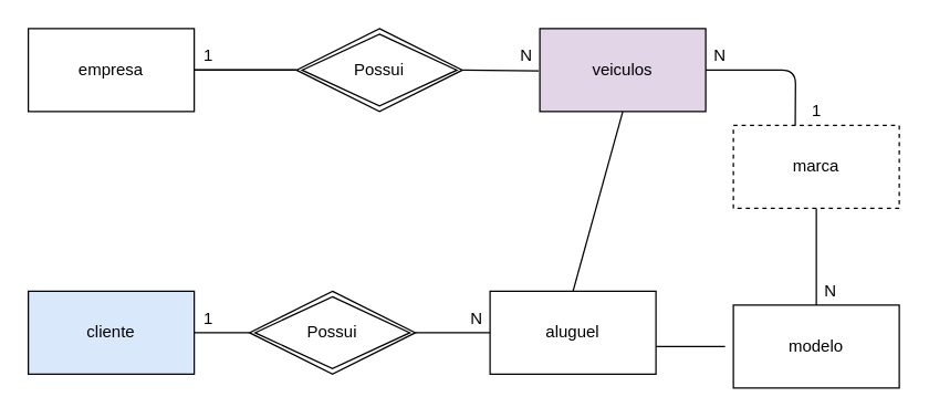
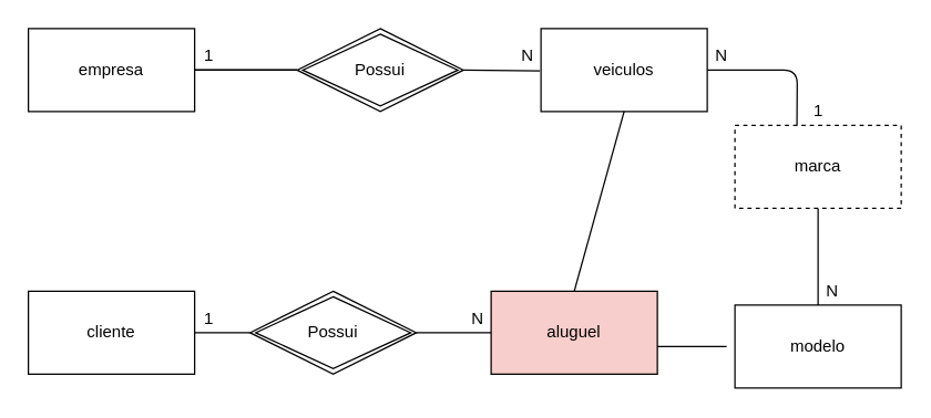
  <mxCell id="0" />
  <mxCell id="1" parent="0" />
  <mxCell id="2" value="empresa" style="rounded=0;whiteSpace=wrap;html=1;" vertex="1" parent="1"><mxGeometry x="20" y="20" width="120" height="60" as="geometry" /></mxCell>
- <mxCell id="3" value="veiculos" style="rounded=0;whiteSpace=wrap;html=1;fillColor=#e1d5e7;" vertex="1" parent="1"><mxGeometry x="390" y="20" width="120" height="60" as="geometry" /></mxCell>
+ <mxCell id="3" value="veiculos" style="rounded=0;whiteSpace=wrap;html=1;" vertex="1" parent="1"><mxGeometry x="390" y="20" width="120" height="60" as="geometry" /></mxCell>
  <mxCell id="4" value="Possui" style="shape=rhombus;double=1;perimeter=rhombusPerimeter;whiteSpace=wrap;html=1;align=center;" vertex="1" parent="1"><mxGeometry x="214" y="20" width="120" height="60" as="geometry" /></mxCell>
  <mxCell id="5" value="1" style="text;html=1;align=center;verticalAlign=middle;resizable=0;points=[];autosize=1;strokeColor=none;" vertex="1" parent="1"><mxGeometry x="140" y="30" width="20" height="20" as="geometry" /></mxCell>
  <mxCell id="6" value="N" style="text;html=1;align=center;verticalAlign=middle;resizable=0;points=[];autosize=1;strokeColor=none;" vertex="1" parent="1"><mxGeometry x="370" y="30" width="20" height="20" as="geometry" /></mxCell>
- <mxCell id="7" value="cliente" style="rounded=0;whiteSpace=wrap;html=1;fillColor=#dae8fc;" vertex="1" parent="1"><mxGeometry x="20" y="210" width="120" height="60" as="geometry" /></mxCell>
+ <mxCell id="7" value="cliente" style="rounded=0;whiteSpace=wrap;html=1;" vertex="1" parent="1"><mxGeometry x="20" y="210" width="120" height="60" as="geometry" /></mxCell>
  <mxCell id="8" value="Possui" style="shape=rhombus;double=1;perimeter=rhombusPerimeter;whiteSpace=wrap;html=1;align=center;" vertex="1" parent="1"><mxGeometry x="180" y="210" width="120" height="60" as="geometry" /></mxCell>
  <mxCell id="9" value="marca" style="rounded=0;whiteSpace=wrap;html=1;dashed=1;" vertex="1" parent="1"><mxGeometry x="530" y="90" width="120" height="60" as="geometry" /></mxCell>
  <mxCell id="10" value="modelo" style="rounded=0;whiteSpace=wrap;html=1;" vertex="1" parent="1"><mxGeometry x="530" y="220" width="120" height="60" as="geometry" /></mxCell>
- <mxCell id="11" value="aluguel" style="rounded=0;whiteSpace=wrap;html=1;" vertex="1" parent="1"><mxGeometry x="354" y="210" width="120" height="60" as="geometry" /></mxCell>
+ <mxCell id="11" value="aluguel" style="rounded=0;whiteSpace=wrap;html=1;fillColor=#f8cecc;" vertex="1" parent="1"><mxGeometry x="354" y="210" width="120" height="60" as="geometry" /></mxCell>
  <mxCell id="12" value="1" style="text;html=1;align=center;verticalAlign=middle;resizable=0;points=[];autosize=1;strokeColor=none;" vertex="1" parent="1"><mxGeometry x="140" y="220" width="20" height="20" as="geometry" /></mxCell>
  <mxCell id="13" value="N" style="text;html=1;align=center;verticalAlign=middle;resizable=0;points=[];autosize=1;strokeColor=none;" vertex="1" parent="1"><mxGeometry x="334" y="220" width="20" height="20" as="geometry" /></mxCell>
  <mxCell id="14" value="N" style="text;html=1;align=center;verticalAlign=middle;resizable=0;points=[];autosize=1;strokeColor=none;" vertex="1" parent="1"><mxGeometry x="510" y="30" width="20" height="20" as="geometry" /></mxCell>
  <mxCell id="15" value="1" style="text;html=1;align=center;verticalAlign=middle;resizable=0;points=[];autosize=1;strokeColor=none;" vertex="1" parent="1"><mxGeometry x="580" y="70" width="20" height="20" as="geometry" /></mxCell>
  <mxCell id="16" value="N" style="text;html=1;align=center;verticalAlign=middle;resizable=0;points=[];autosize=1;strokeColor=none;" vertex="1" parent="1"><mxGeometry x="590" y="200" width="20" height="20" as="geometry" /></mxCell>
  <mxCell id="17" value="" style="endArrow=none;html=1;" edge="1" parent="1" target="4"><mxGeometry width="50" height="50" relative="1" as="geometry"><mxPoint x="140" y="50" as="sourcePoint" /><mxPoint x="190" y="0" as="targetPoint" /></mxGeometry></mxCell>
  <mxCell id="18" value="" style="endArrow=none;html=1;" edge="1" parent="1" target="4"><mxGeometry width="50" height="50" relative="1" as="geometry"><mxPoint x="140" y="50" as="sourcePoint" /><mxPoint x="214" y="50" as="targetPoint" /><Array as="points"><mxPoint x="200" y="50" /></Array></mxGeometry></mxCell>
  <mxCell id="19" value="" style="endArrow=none;html=1;" edge="1" parent="1" target="4"><mxGeometry width="50" height="50" relative="1" as="geometry"><mxPoint x="140" y="50" as="sourcePoint" /><mxPoint x="214" y="50" as="targetPoint" /><Array as="points"><mxPoint x="190" y="50" /><mxPoint x="200" y="50" /></Array></mxGeometry></mxCell>
  <mxCell id="20" value="" style="endArrow=none;html=1;entryX=0.96;entryY=1.03;entryDx=0;entryDy=0;entryPerimeter=0;" edge="1" parent="1" target="6"><mxGeometry width="50" height="50" relative="1" as="geometry"><mxPoint x="334" y="50" as="sourcePoint" /><mxPoint x="384" y="0" as="targetPoint" /></mxGeometry></mxCell>
  <mxCell id="21" value="" style="endArrow=none;html=1;entryX=0.373;entryY=-0.003;entryDx=0;entryDy=0;entryPerimeter=0;" edge="1" parent="1" target="9"><mxGeometry width="50" height="50" relative="1" as="geometry"><mxPoint x="510" y="50" as="sourcePoint" /><mxPoint x="560" y="0" as="targetPoint" /><Array as="points"><mxPoint x="575" y="50" /></Array></mxGeometry></mxCell>
  <mxCell id="22" value="" style="endArrow=none;html=1;entryX=0;entryY=0.5;entryDx=0;entryDy=0;" edge="1" parent="1" target="8"><mxGeometry width="50" height="50" relative="1" as="geometry"><mxPoint x="140" y="240" as="sourcePoint" /><mxPoint x="190" y="190" as="targetPoint" /></mxGeometry></mxCell>
  <mxCell id="23" value="" style="endArrow=none;html=1;entryX=0;entryY=0.5;entryDx=0;entryDy=0;" edge="1" parent="1" target="11"><mxGeometry width="50" height="50" relative="1" as="geometry"><mxPoint x="300" y="240" as="sourcePoint" /><mxPoint x="350" y="190" as="targetPoint" /></mxGeometry></mxCell>
  <mxCell id="24" value="" style="endArrow=none;html=1;" edge="1" parent="1"><mxGeometry width="50" height="50" relative="1" as="geometry"><mxPoint x="474" y="250" as="sourcePoint" /><mxPoint x="524" y="250" as="targetPoint" /></mxGeometry></mxCell>
  <mxCell id="25" value="" style="endArrow=none;html=1;entryX=0.5;entryY=1;entryDx=0;entryDy=0;" edge="1" parent="1" target="9"><mxGeometry width="50" height="50" relative="1" as="geometry"><mxPoint x="590" y="220" as="sourcePoint" /><mxPoint x="640" y="170" as="targetPoint" /></mxGeometry></mxCell>
  <mxCell id="26" value="" style="endArrow=none;html=1;exitX=0.5;exitY=0;exitDx=0;exitDy=0;" edge="1" parent="1" source="11"><mxGeometry width="50" height="50" relative="1" as="geometry"><mxPoint x="400" y="130" as="sourcePoint" /><mxPoint x="450" y="80" as="targetPoint" /></mxGeometry></mxCell>
